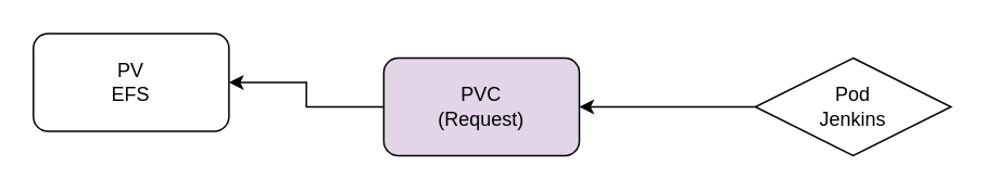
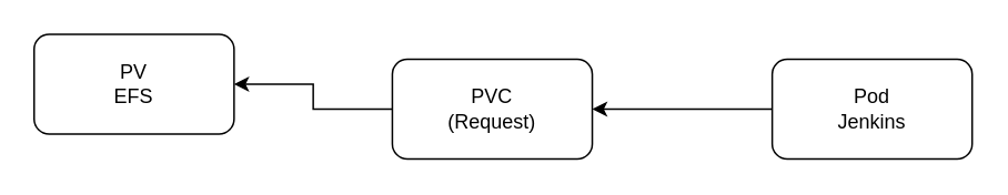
  <mxCell id="0" />
  <mxCell id="1" parent="0" />
  <mxCell id="2" value="PV&lt;br&gt;EFS" style="rounded=1;whiteSpace=wrap;html=1;" vertex="1" parent="1"><mxGeometry x="20" y="20" width="120" height="60" as="geometry" /></mxCell>
  <mxCell id="3" style="edgeStyle=orthogonalEdgeStyle;rounded=0;orthogonalLoop=1;jettySize=auto;html=1;entryX=1;entryY=0.5;entryDx=0;entryDy=0;" edge="1" parent="1" source="4" target="2"><mxGeometry relative="1" as="geometry" /></mxCell>
- <mxCell id="4" value="PVC&lt;br&gt;(Request)" style="rounded=1;whiteSpace=wrap;html=1;fillColor=#e1d5e7;" vertex="1" parent="1"><mxGeometry x="235" y="35" width="120" height="60" as="geometry" /></mxCell>
+ <mxCell id="4" value="PVC&lt;br&gt;(Request)" style="rounded=1;whiteSpace=wrap;html=1;" vertex="1" parent="1"><mxGeometry x="235" y="35" width="120" height="60" as="geometry" /></mxCell>
  <mxCell id="5" style="edgeStyle=orthogonalEdgeStyle;rounded=0;orthogonalLoop=1;jettySize=auto;html=1;" edge="1" parent="1" source="6" target="4"><mxGeometry relative="1" as="geometry" /></mxCell>
- <mxCell id="6" value="Pod&lt;br&gt;Jenkins" style="rhombus;whiteSpace=wrap;html=1;" vertex="1" parent="1"><mxGeometry x="463" y="35" width="120" height="60" as="geometry" /></mxCell>
+ <mxCell id="6" value="Pod&lt;br&gt;Jenkins" style="rounded=1;whiteSpace=wrap;html=1;" vertex="1" parent="1"><mxGeometry x="463" y="35" width="120" height="60" as="geometry" /></mxCell>
